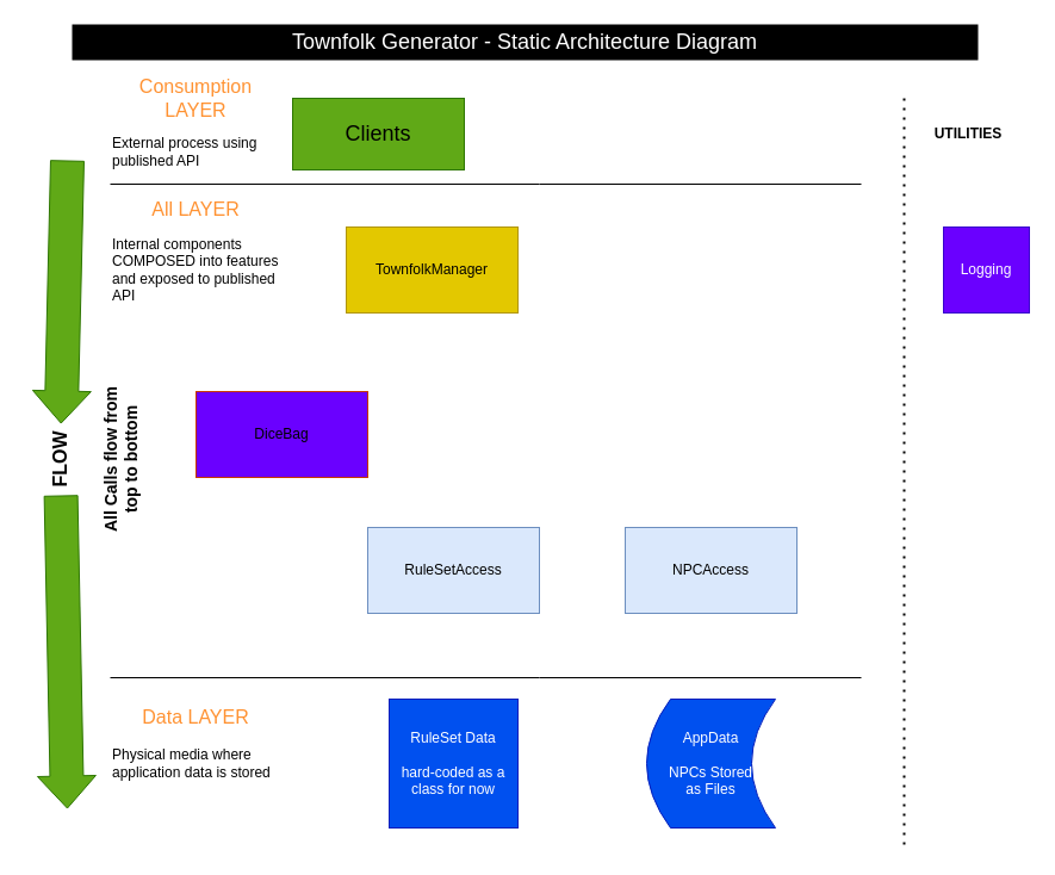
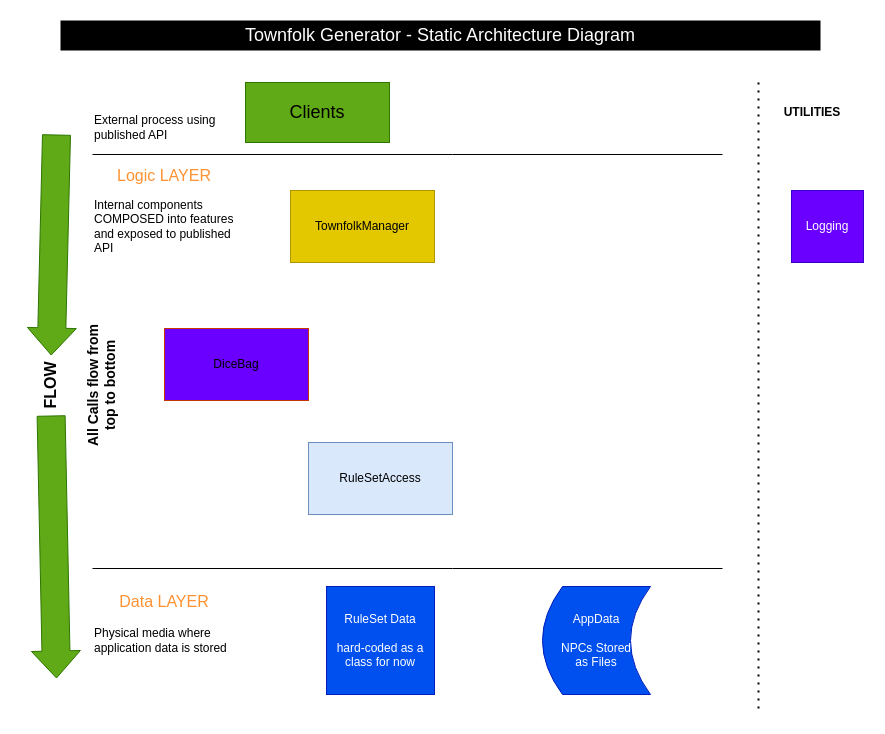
  <mxCell id="0" />
  <mxCell id="1" parent="0" />
  <mxCell id="2" value="Townfolk Generator - Static Architecture Diagram" style="text;html=1;align=center;verticalAlign=middle;whiteSpace=wrap;rounded=0;fillColor=#000000;fontColor=light-dark(#ffffff, #ededed);fontSize=18;" vertex="1" parent="1"><mxGeometry x="60" y="20" width="760" height="30" as="geometry" /></mxCell>
  <mxCell id="3" value="Clients" style="rounded=0;whiteSpace=wrap;html=1;fillColor=#60a917;strokeColor=#2D7600;fontColor=light-dark(#000000, #121212);fontSize=18;" vertex="1" parent="1"><mxGeometry x="245" y="82" width="144" height="60" as="geometry" /></mxCell>
  <mxCell id="4" value="RuleSetAccess" style="rounded=0;whiteSpace=wrap;html=1;fillColor=#dae8fc;strokeColor=#6c8ebf;" vertex="1" parent="1"><mxGeometry x="308" y="442" width="144" height="72" as="geometry" /></mxCell>
  <mxCell id="5" value="" style="endArrow=none;html=1;rounded=0;" edge="1" parent="1"><mxGeometry width="50" height="50" relative="1" as="geometry"><mxPoint x="92" y="154" as="sourcePoint" /><mxPoint x="722" y="154" as="targetPoint" /><Array as="points"><mxPoint x="452" y="154" /></Array></mxGeometry></mxCell>
- <mxCell id="6" value="NPCAccess" style="rounded=0;whiteSpace=wrap;html=1;fillColor=#dae8fc;strokeColor=#6c8ebf;" vertex="1" parent="1"><mxGeometry x="524" y="442" width="144" height="72" as="geometry" /></mxCell>
  <mxCell id="7" value="RuleSet Data&lt;div&gt;&lt;br&gt;&lt;/div&gt;&lt;div&gt;hard-coded as a class for now&lt;/div&gt;" style="whiteSpace=wrap;html=1;aspect=fixed;fillColor=#0050ef;fontColor=#ffffff;strokeColor=#001DBC;" vertex="1" parent="1"><mxGeometry x="326" y="586" width="108" height="108" as="geometry" /></mxCell>
  <mxCell id="8" value="AppData&lt;div&gt;&lt;br&gt;&lt;div&gt;NPCs Stored&lt;/div&gt;&lt;div&gt;as Files&lt;/div&gt;&lt;/div&gt;" style="shape=dataStorage;whiteSpace=wrap;html=1;fixedSize=1;fillColor=#0050ef;fontColor=#ffffff;strokeColor=#001DBC;" vertex="1" parent="1"><mxGeometry x="542" y="586" width="108" height="108" as="geometry" /></mxCell>
  <mxCell id="9" value="DiceBag" style="rounded=0;whiteSpace=wrap;html=1;fillColor=#6a00ff;strokeColor=#C73500;fontColor=#000000;" vertex="1" parent="1"><mxGeometry x="164" y="328" width="144" height="72" as="geometry" /></mxCell>
  <mxCell id="10" value="TownfolkManager" style="rounded=0;whiteSpace=wrap;html=1;fillColor=#e3c800;strokeColor=#B09500;fontColor=#000000;" vertex="1" parent="1"><mxGeometry x="290" y="190" width="144" height="72" as="geometry" /></mxCell>
  <mxCell id="11" value="Logging" style="whiteSpace=wrap;html=1;aspect=fixed;fillColor=#6a00ff;fontColor=#ffffff;strokeColor=#3700CC;" vertex="1" parent="1"><mxGeometry x="791" y="190" width="72" height="72" as="geometry" /></mxCell>
  <mxCell id="12" value="&lt;b&gt;UTILITIES&lt;/b&gt;" style="text;html=1;align=center;verticalAlign=middle;whiteSpace=wrap;rounded=0;" vertex="1" parent="1"><mxGeometry x="776" y="97" width="72" height="30" as="geometry" /></mxCell>
  <mxCell id="13" value="" style="endArrow=none;dashed=1;html=1;dashPattern=1 3;strokeWidth=2;rounded=0;" edge="1" parent="1"><mxGeometry width="50" height="50" relative="1" as="geometry"><mxPoint x="758" y="82" as="sourcePoint" /><mxPoint x="758" y="712" as="targetPoint" /></mxGeometry></mxCell>
  <mxCell id="14" value="" style="shape=flexArrow;endArrow=classic;html=1;rounded=0;fillColor=#60a917;strokeColor=#2D7600;width=28;endSize=8.67;" edge="1" parent="1" source="16"><mxGeometry width="50" height="50" relative="1" as="geometry"><mxPoint x="56" y="134" as="sourcePoint" /><mxPoint x="56" y="678" as="targetPoint" /></mxGeometry></mxCell>
  <mxCell id="15" value="" style="shape=flexArrow;endArrow=classic;html=1;rounded=0;fillColor=#60a917;strokeColor=#2D7600;width=28;endSize=8.67;" edge="1" parent="1" target="16"><mxGeometry width="50" height="50" relative="1" as="geometry"><mxPoint x="56" y="134" as="sourcePoint" /><mxPoint x="56" y="678" as="targetPoint" /></mxGeometry></mxCell>
  <mxCell id="16" value="&lt;b&gt;&lt;font style=&quot;font-size: 16px;&quot;&gt;FLOW&lt;/font&gt;&lt;/b&gt;" style="text;html=1;align=center;verticalAlign=middle;whiteSpace=wrap;rounded=0;rotation=-90;" vertex="1" parent="1"><mxGeometry y="370" width="60" height="30" as="geometry" x="20" /></mxCell>
  <mxCell id="17" value="" style="endArrow=none;html=1;rounded=0;" edge="1" parent="1"><mxGeometry width="50" height="50" relative="1" as="geometry"><mxPoint x="92" y="568" as="sourcePoint" /><mxPoint x="722" y="568" as="targetPoint" /><Array as="points"><mxPoint x="452" y="568" /></Array></mxGeometry></mxCell>
  <mxCell id="18" value="External process using published API" style="text;html=1;align=left;verticalAlign=middle;whiteSpace=wrap;rounded=0;" vertex="1" parent="1"><mxGeometry x="92" y="112" width="144" height="30" as="geometry" /></mxCell>
- <mxCell id="19" value="&lt;font style=&quot;color: rgb(255, 146, 50); font-size: 16px;&quot;&gt;Consumption LAYER&lt;/font&gt;" style="text;html=1;align=center;verticalAlign=middle;whiteSpace=wrap;rounded=0;" vertex="1" parent="1"><mxGeometry x="92" y="67" width="144" height="30" as="geometry" /></mxCell>
- <mxCell id="20" value="&lt;font style=&quot;color: rgb(255, 146, 50); font-size: 16px;&quot;&gt;All LAYER&lt;/font&gt;" style="text;html=1;align=center;verticalAlign=middle;whiteSpace=wrap;rounded=0;" vertex="1" parent="1"><mxGeometry x="92" y="160" width="144" height="30" as="geometry" /></mxCell>
+ <mxCell id="20" value="&lt;font style=&quot;color: rgb(255, 146, 50); font-size: 16px;&quot;&gt;Logic LAYER&lt;/font&gt;" style="text;html=1;align=center;verticalAlign=middle;whiteSpace=wrap;rounded=0;" vertex="1" parent="1"><mxGeometry x="92" y="160" width="144" height="30" as="geometry" /></mxCell>
  <mxCell id="21" value="Internal components COMPOSED into features and exposed to published API" style="text;html=1;align=left;verticalAlign=middle;whiteSpace=wrap;rounded=0;" vertex="1" parent="1"><mxGeometry x="92" y="211" width="144" height="30" as="geometry" /></mxCell>
  <mxCell id="22" value="&lt;font style=&quot;color: rgb(255, 146, 50); font-size: 16px;&quot;&gt;Data LAYER&lt;/font&gt;" style="text;html=1;align=center;verticalAlign=middle;whiteSpace=wrap;rounded=0;" vertex="1" parent="1"><mxGeometry x="92" y="586" width="144" height="30" as="geometry" /></mxCell>
  <mxCell id="23" value="Physical media where application data is stored" style="text;html=1;align=left;verticalAlign=middle;whiteSpace=wrap;rounded=0;" vertex="1" parent="1"><mxGeometry x="92" y="625" width="144" height="30" as="geometry" /></mxCell>
  <mxCell id="24" value="&lt;b&gt;&lt;font style=&quot;font-size: 14px;&quot;&gt;All Calls flow from top to bottom&lt;/font&gt;&lt;/b&gt;" style="text;html=1;align=center;verticalAlign=middle;whiteSpace=wrap;rounded=0;rotation=-90;" vertex="1" parent="1"><mxGeometry x="38" y="370" width="126" height="30" as="geometry" /></mxCell>
